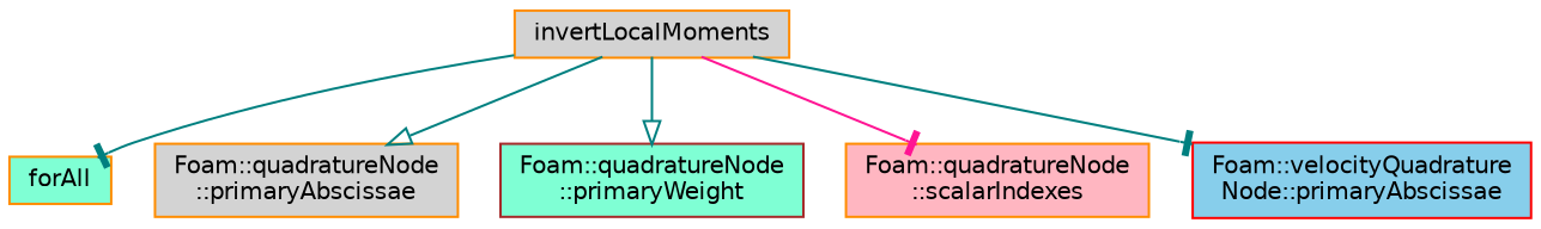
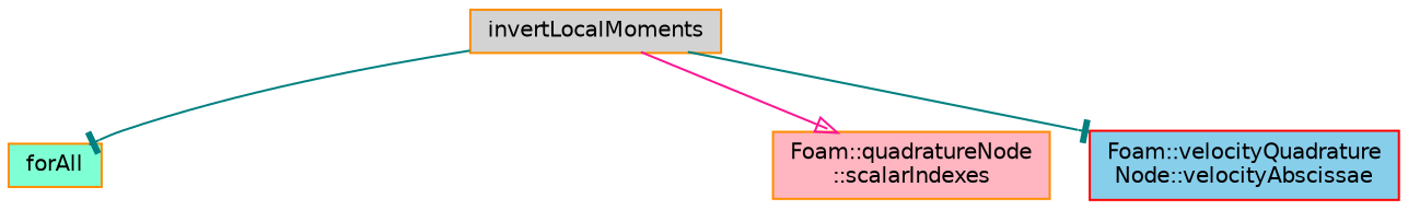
  digraph {
    rankdir=TB
    node [color=darkorange fillcolor=lightgrey fontname=Helvetica fontsize=10 shape=record style=filled]
    edge [arrowhead=tee color=teal fontname=Helvetica fontsize=10 labelfontname=Helvetica labelfontsize=10 style=solid]
    n1 [fontcolor=black height=0.2 label=invertLocalMoments width=0.4]
    n2 [fillcolor=aquamarine height=0.2 label=forAll width=0.4]
-   n3 [height=0.2 label="Foam::quadratureNode\l::primaryAbscissae" width=0.4]
-   n4 [color=brown fillcolor=aquamarine height=0.2 label="Foam::quadratureNode\l::primaryWeight" width=0.4]
    n5 [fillcolor=lightpink height=0.2 label="Foam::quadratureNode\l::scalarIndexes" width=0.4]
-   n6 [color=red fillcolor=skyblue height=0.2 label="Foam::velocityQuadrature\lNode::primaryAbscissae" width=0.4]
+   n6 [color=red fillcolor=skyblue height=0.2 label="Foam::velocityQuadrature\lNode::velocityAbscissae" width=0.4]
    n1 -> n2
-   n1 -> n3 [arrowhead=onormal]
-   n1 -> n4 [arrowhead=onormal]
-   n1 -> n5 [color=deeppink]
+   n1 -> n5 [arrowhead=onormal color=deeppink]
    n1 -> n6
  }
